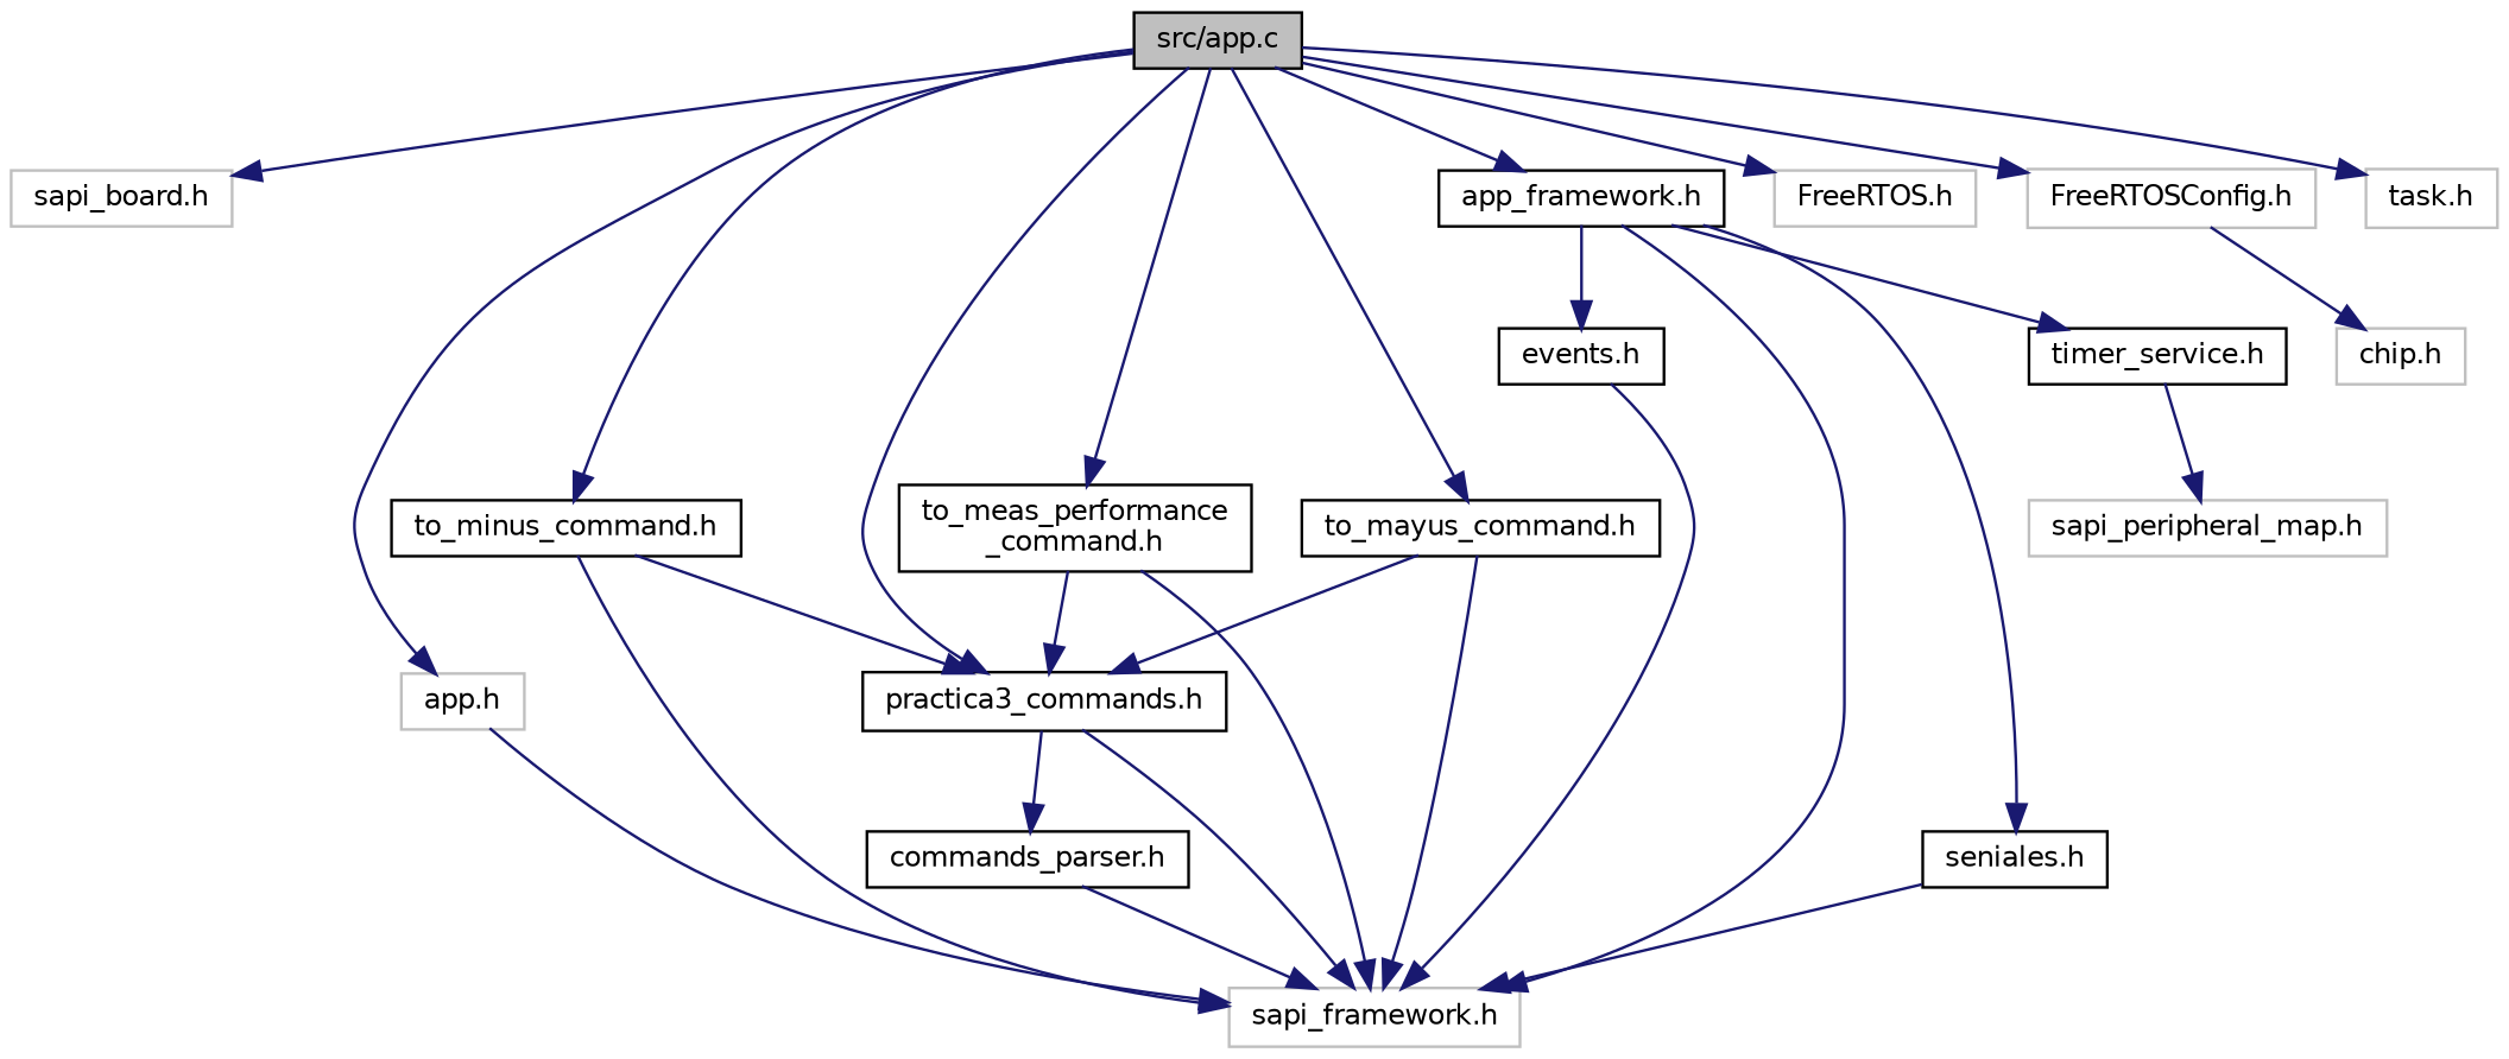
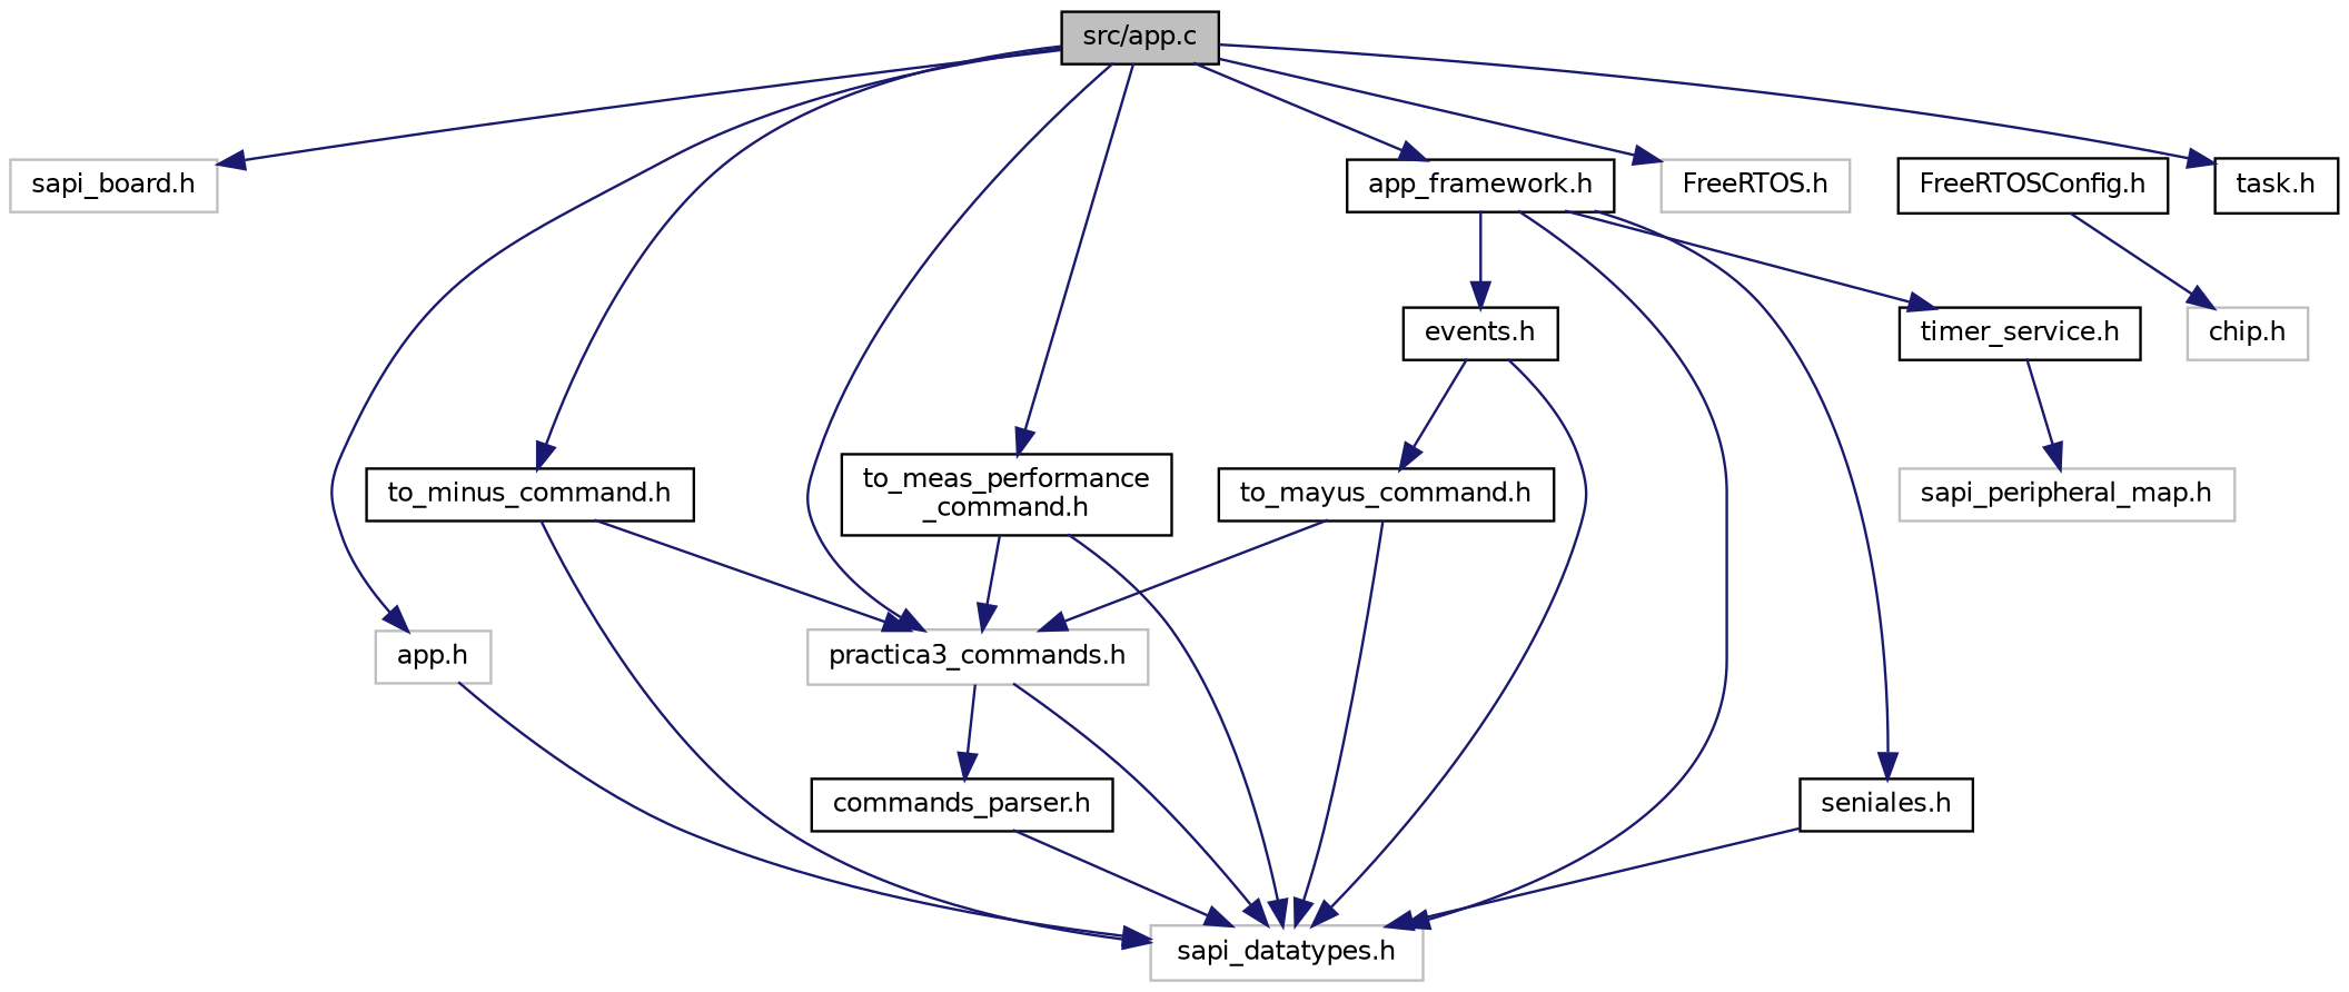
  digraph {
    node [color=black fillcolor=white fontname=Helvetica fontsize=10 shape=record style=filled]
    edge [color=midnightblue fontname=Helvetica fontsize=10 labelfontname=Helvetica labelfontsize=10 style=solid]
    n1 [fillcolor=grey75 fontcolor=black height=0.2 label="src/app.c" width=0.4]
    n2 [color=grey75 height=0.2 label="sapi_board.h" width=0.4]
    n3 [color=grey75 height=0.2 label="app.h" width=0.4]
-   n4 [height=0.2 label="practica3_commands.h" width=0.4]
+   n4 [color=grey75 height=0.2 label="practica3_commands.h" width=0.4]
    n5 [height=0.2 label="to_minus_command.h" width=0.4]
    n6 [height=0.2 label="to_mayus_command.h" width=0.4]
    n7 [height=0.2 label="to_meas_performance\l_command.h" width=0.4]
    n8 [height=0.2 label="app_framework.h" width=0.4]
    n9 [color=grey75 height=0.2 label="FreeRTOS.h" width=0.4]
-   n10 [color=grey75 height=0.2 label="FreeRTOSConfig.h" width=0.4]
-   n11 [color=grey75 height=0.2 label="task.h" width=0.4]
-   n12 [color=grey75 height=0.2 label="sapi_framework.h" width=0.4]
+   n10 [height=0.2 label="FreeRTOSConfig.h" width=0.4]
+   n11 [height=0.2 label="task.h" width=0.4]
+   n12 [color=grey75 height=0.2 label="sapi_datatypes.h" width=0.4]
    n13 [height=0.2 label="commands_parser.h" width=0.4]
    n14 [height=0.2 label="events.h" width=0.4]
    n15 [height=0.2 label="seniales.h" width=0.4]
    n16 [height=0.2 label="timer_service.h" width=0.4]
    n17 [color=grey75 height=0.2 label="chip.h" width=0.4]
    n18 [color=grey75 height=0.2 label="sapi_peripheral_map.h" width=0.4]
    n1 -> n2
    n1 -> n3
    n1 -> n4
    n1 -> n5
-   n1 -> n6
+   n14 -> n6
    n1 -> n7
    n1 -> n8
    n1 -> n9
-   n1 -> n10
    n1 -> n11
    n3 -> n12
    n4 -> n12
    n4 -> n13
    n5 -> n4
    n5 -> n12
    n6 -> n4
    n6 -> n12
    n7 -> n4
    n7 -> n12
    n8 -> n12
    n8 -> n14
    n8 -> n15
    n8 -> n16
    n10 -> n17
    n13 -> n12
    n14 -> n12
    n15 -> n12
    n16 -> n18
  }
